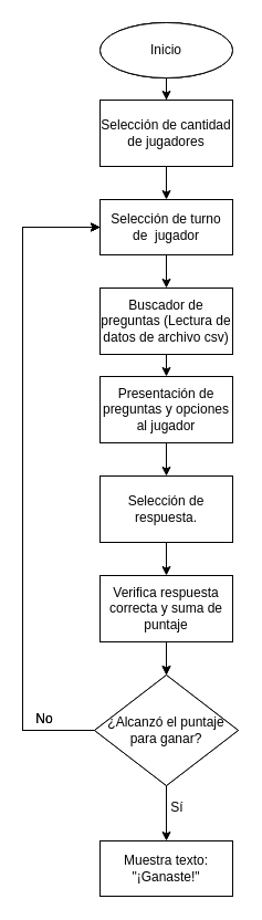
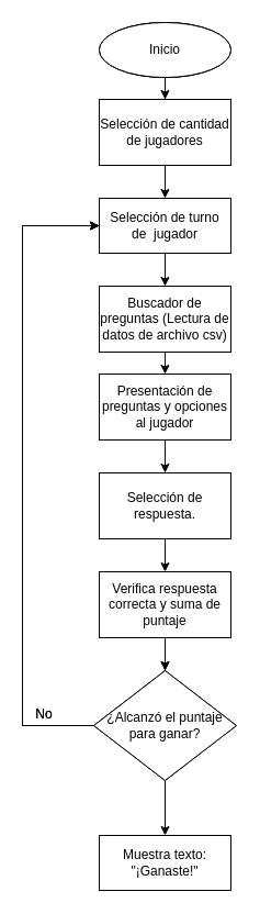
  <mxCell id="0" />
  <mxCell id="1" parent="0" />
  <mxCell id="2" value="" style="edgeStyle=orthogonalEdgeStyle;rounded=0;orthogonalLoop=1;jettySize=auto;html=1;" edge="1" parent="1" source="3" target="5"><mxGeometry relative="1" as="geometry" /></mxCell>
  <mxCell id="3" value="Inicio" style="ellipse;whiteSpace=wrap;html=1;" vertex="1" parent="1"><mxGeometry x="90" y="20" width="120" height="50" as="geometry" /></mxCell>
  <mxCell id="4" value="" style="edgeStyle=orthogonalEdgeStyle;rounded=0;orthogonalLoop=1;jettySize=auto;html=1;" edge="1" parent="1" source="5" target="7"><mxGeometry relative="1" as="geometry" /></mxCell>
  <mxCell id="5" value="Selección de cantidad de jugadores" style="rounded=0;whiteSpace=wrap;html=1;" vertex="1" parent="1"><mxGeometry x="90" y="90" width="120" height="60" as="geometry" /></mxCell>
  <mxCell id="6" value="" style="edgeStyle=orthogonalEdgeStyle;rounded=0;orthogonalLoop=1;jettySize=auto;html=1;" edge="1" parent="1" source="7" target="9"><mxGeometry relative="1" as="geometry" /></mxCell>
  <mxCell id="7" value="Selección de turno de&amp;nbsp; jugador" style="whiteSpace=wrap;html=1;rounded=0;" vertex="1" parent="1"><mxGeometry x="90" y="180" width="120" height="50" as="geometry" /></mxCell>
  <mxCell id="8" value="" style="edgeStyle=orthogonalEdgeStyle;rounded=0;orthogonalLoop=1;jettySize=auto;html=1;" edge="1" parent="1" source="9" target="11"><mxGeometry relative="1" as="geometry" /></mxCell>
  <mxCell id="9" value="Buscador de preguntas" style="whiteSpace=wrap;html=1;rounded=0;" vertex="1" parent="1"><mxGeometry x="90" y="260" width="120" height="50" as="geometry" /></mxCell>
  <mxCell id="10" value="" style="edgeStyle=orthogonalEdgeStyle;rounded=0;orthogonalLoop=1;jettySize=auto;html=1;" edge="1" parent="1" source="11" target="13"><mxGeometry relative="1" as="geometry" /></mxCell>
  <mxCell id="11" value="Presentación de preguntas y opciones al jugador" style="whiteSpace=wrap;html=1;rounded=0;" vertex="1" parent="1"><mxGeometry x="90" y="340" width="120" height="60" as="geometry" /></mxCell>
  <mxCell id="12" value="" style="edgeStyle=orthogonalEdgeStyle;rounded=0;orthogonalLoop=1;jettySize=auto;html=1;" edge="1" parent="1" source="13" target="15"><mxGeometry relative="1" as="geometry" /></mxCell>
  <mxCell id="13" value="Selección de respuesta." style="whiteSpace=wrap;html=1;rounded=0;" vertex="1" parent="1"><mxGeometry x="90" y="430" width="120" height="60" as="geometry" /></mxCell>
  <mxCell id="14" value="" style="edgeStyle=orthogonalEdgeStyle;rounded=0;orthogonalLoop=1;jettySize=auto;html=1;" edge="1" parent="1" source="15" target="18"><mxGeometry relative="1" as="geometry" /></mxCell>
  <mxCell id="15" value="Verifica respuesta correcta y suma de puntaje" style="whiteSpace=wrap;html=1;rounded=0;" vertex="1" parent="1"><mxGeometry x="90" y="520" width="120" height="60" as="geometry" /></mxCell>
  <mxCell id="16" value="" style="edgeStyle=orthogonalEdgeStyle;rounded=0;orthogonalLoop=1;jettySize=auto;html=1;" edge="1" parent="1" source="18" target="19"><mxGeometry relative="1" as="geometry" /></mxCell>
  <mxCell id="17" style="edgeStyle=orthogonalEdgeStyle;rounded=0;orthogonalLoop=1;jettySize=auto;html=1;exitX=0;exitY=0.5;exitDx=0;exitDy=0;entryX=0;entryY=0.5;entryDx=0;entryDy=0;" edge="1" parent="1" source="18" target="7"><mxGeometry relative="1" as="geometry"><mxPoint x="-100" y="460" as="targetPoint" /><Array as="points"><mxPoint x="20" y="660" /><mxPoint x="20" y="205" /></Array></mxGeometry></mxCell>
  <mxCell id="18" value="¿Alcanzó el puntaje para ganar?" style="rhombus;whiteSpace=wrap;html=1;rounded=0;" vertex="1" parent="1"><mxGeometry x="85" y="610" width="130" height="100" as="geometry" /></mxCell>
  <mxCell id="19" value="Muestra texto: &quot;¡Ganaste!&quot;" style="whiteSpace=wrap;html=1;rounded=0;" vertex="1" parent="1"><mxGeometry x="90" y="760" width="120" height="50" as="geometry" /></mxCell>
- <mxCell id="20" value="Sí" style="text;html=1;strokeColor=none;fillColor=none;align=center;verticalAlign=middle;whiteSpace=wrap;rounded=0;" vertex="1" parent="1"><mxGeometry x="140" y="720" width="40" height="20" as="geometry" /></mxCell>
  <mxCell id="21" value="No" style="text;html=1;strokeColor=none;fillColor=none;align=center;verticalAlign=middle;whiteSpace=wrap;rounded=0;" vertex="1" parent="1"><mxGeometry x="20" y="640" width="40" height="20" as="geometry" /></mxCell>
  <mxCell id="22" value="Inicio" style="ellipse;whiteSpace=wrap;html=1;" vertex="1" parent="1"><mxGeometry x="90" y="20" width="120" height="50" as="geometry" /></mxCell>
  <mxCell id="23" value="Selección de cantidad de jugadores" style="rounded=0;whiteSpace=wrap;html=1;" vertex="1" parent="1"><mxGeometry x="90" y="90" width="120" height="60" as="geometry" /></mxCell>
  <mxCell id="24" value="Selección de turno de&amp;nbsp; jugador" style="whiteSpace=wrap;html=1;rounded=0;" vertex="1" parent="1"><mxGeometry x="90" y="180" width="120" height="50" as="geometry" /></mxCell>
  <mxCell id="25" value="Buscador de preguntas" style="whiteSpace=wrap;html=1;rounded=0;" vertex="1" parent="1"><mxGeometry x="90" y="260" width="120" height="50" as="geometry" /></mxCell>
  <mxCell id="26" style="edgeStyle=orthogonalEdgeStyle;rounded=0;orthogonalLoop=1;jettySize=auto;html=1;exitX=0;exitY=0.5;exitDx=0;exitDy=0;entryX=0;entryY=0.5;entryDx=0;entryDy=0;" edge="1" target="24" parent="1"><mxGeometry relative="1" as="geometry"><mxPoint x="-100" y="460" as="targetPoint" /><mxPoint x="85" y="660" as="sourcePoint" /><Array as="points"><mxPoint x="20" y="660" /><mxPoint x="20" y="205" /></Array></mxGeometry></mxCell>
  <mxCell id="27" value="Presentación de preguntas y opciones al jugador" style="whiteSpace=wrap;html=1;rounded=0;" vertex="1" parent="1"><mxGeometry x="90" y="340" width="120" height="60" as="geometry" /></mxCell>
  <mxCell id="28" value="Selección de respuesta." style="whiteSpace=wrap;html=1;rounded=0;" vertex="1" parent="1"><mxGeometry x="90" y="430" width="120" height="60" as="geometry" /></mxCell>
  <mxCell id="29" value="Inicio" style="ellipse;whiteSpace=wrap;html=1;" vertex="1" parent="1"><mxGeometry x="90" y="20" width="120" height="50" as="geometry" /></mxCell>
  <mxCell id="30" value="Selección de cantidad de jugadores" style="rounded=0;whiteSpace=wrap;html=1;" vertex="1" parent="1"><mxGeometry x="90" y="90" width="120" height="60" as="geometry" /></mxCell>
  <mxCell id="31" value="Selección de turno de&amp;nbsp; jugador" style="whiteSpace=wrap;html=1;rounded=0;" vertex="1" parent="1"><mxGeometry x="90" y="180" width="120" height="50" as="geometry" /></mxCell>
  <mxCell id="32" value="Buscador de preguntas (Lectura de datos de archivo csv)" style="whiteSpace=wrap;html=1;rounded=0;" vertex="1" parent="1"><mxGeometry x="90" y="260" width="120" height="60" as="geometry" /></mxCell>
  <mxCell id="33" value="Presentación de preguntas y opciones al jugador" style="whiteSpace=wrap;html=1;rounded=0;" vertex="1" parent="1"><mxGeometry x="90" y="340" width="120" height="60" as="geometry" /></mxCell>
  <mxCell id="34" value="Selección de respuesta." style="whiteSpace=wrap;html=1;rounded=0;" vertex="1" parent="1"><mxGeometry x="90" y="430" width="120" height="60" as="geometry" /></mxCell>
  <mxCell id="35" value="Verifica respuesta correcta y suma de puntaje" style="whiteSpace=wrap;html=1;rounded=0;" vertex="1" parent="1"><mxGeometry x="90" y="520" width="120" height="60" as="geometry" /></mxCell>
  <mxCell id="36" value="¿Alcanzó el puntaje para ganar?" style="rhombus;whiteSpace=wrap;html=1;rounded=0;" vertex="1" parent="1"><mxGeometry x="85" y="610" width="130" height="100" as="geometry" /></mxCell>
  <mxCell id="37" value="Muestra texto: &quot;¡Ganaste!&quot;" style="whiteSpace=wrap;html=1;rounded=0;" vertex="1" parent="1"><mxGeometry x="90" y="760" width="120" height="50" as="geometry" /></mxCell>
  <mxCell id="38" value="No" style="text;html=1;strokeColor=none;fillColor=none;align=center;verticalAlign=middle;whiteSpace=wrap;rounded=0;" vertex="1" parent="1"><mxGeometry x="20" y="640" width="40" height="20" as="geometry" /></mxCell>
  <mxCell id="39" style="edgeStyle=orthogonalEdgeStyle;rounded=0;orthogonalLoop=1;jettySize=auto;html=1;exitX=0;exitY=0.5;exitDx=0;exitDy=0;entryX=0;entryY=0.5;entryDx=0;entryDy=0;" edge="1" target="31" parent="1"><mxGeometry relative="1" as="geometry"><mxPoint x="-100" y="460" as="targetPoint" /><mxPoint x="85" y="660" as="sourcePoint" /><Array as="points"><mxPoint x="20" y="660" /><mxPoint x="20" y="205" /></Array></mxGeometry></mxCell>
  <mxCell id="40" value="" style="edgeStyle=orthogonalEdgeStyle;rounded=0;orthogonalLoop=1;jettySize=auto;html=1;" edge="1" source="35" target="36" parent="1"><mxGeometry relative="1" as="geometry" /></mxCell>
